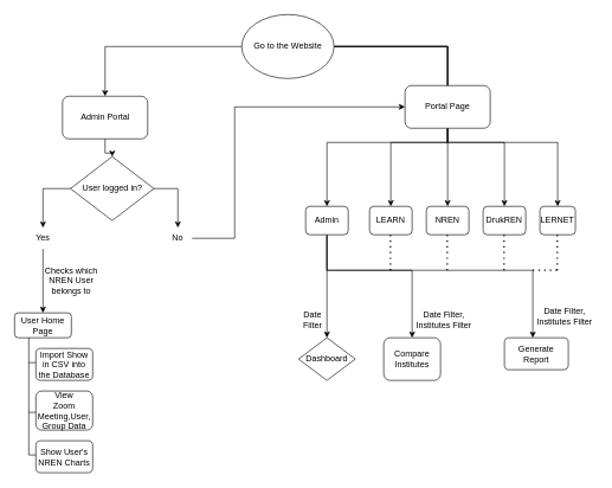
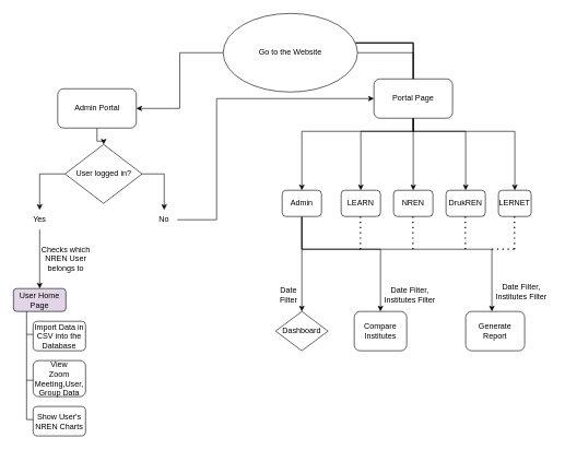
  <mxCell id="0" />
  <mxCell id="1" parent="0" />
  <mxCell id="2" value="" style="edgeStyle=orthogonalEdgeStyle;rounded=0;orthogonalLoop=1;jettySize=auto;html=1;" edge="1" parent="1" source="16" target="10"><mxGeometry relative="1" as="geometry" /></mxCell>
  <mxCell id="3" value="" style="edgeStyle=orthogonalEdgeStyle;rounded=0;orthogonalLoop=1;jettySize=auto;html=1;" edge="1" parent="1" source="7" target="20"><mxGeometry relative="1" as="geometry"><Array as="points"><mxPoint x="630" y="65" /><mxPoint x="630" y="200" /><mxPoint x="460" y="200" /></Array></mxGeometry></mxCell>
  <mxCell id="4" style="edgeStyle=orthogonalEdgeStyle;rounded=0;orthogonalLoop=1;jettySize=auto;html=1;entryX=0.5;entryY=0;entryDx=0;entryDy=0;" edge="1" parent="1" source="7" target="21"><mxGeometry relative="1" as="geometry"><Array as="points"><mxPoint x="630" y="65" /><mxPoint x="630" y="200" /><mxPoint x="550" y="200" /></Array></mxGeometry></mxCell>
  <mxCell id="5" style="edgeStyle=orthogonalEdgeStyle;rounded=0;orthogonalLoop=1;jettySize=auto;html=1;entryX=0.5;entryY=0;entryDx=0;entryDy=0;" edge="1" parent="1" source="7" target="22"><mxGeometry relative="1" as="geometry" /></mxCell>
  <mxCell id="6" style="edgeStyle=orthogonalEdgeStyle;rounded=0;orthogonalLoop=1;jettySize=auto;html=1;" edge="1" parent="1" source="7" target="24"><mxGeometry relative="1" as="geometry"><Array as="points"><mxPoint x="630" y="65" /><mxPoint x="630" y="200" /><mxPoint x="710" y="200" /></Array></mxGeometry></mxCell>
- <mxCell id="7" value="Go to the Website" style="ellipse;whiteSpace=wrap;html=1;" parent="1" vertex="1"><mxGeometry x="340" width="130" height="90" as="geometry" y="20" /></mxCell>
+ <mxCell id="7" value="Go to the Website" style="ellipse;whiteSpace=wrap;html=1;" parent="1" vertex="1"><mxGeometry x="340" y="20" width="205" height="120" as="geometry" /></mxCell>
  <mxCell id="8" value="" style="edgeStyle=orthogonalEdgeStyle;rounded=0;orthogonalLoop=1;jettySize=auto;html=1;" edge="1" parent="1" source="10" target="12"><mxGeometry relative="1" as="geometry" /></mxCell>
  <mxCell id="9" value="" style="edgeStyle=orthogonalEdgeStyle;rounded=0;orthogonalLoop=1;jettySize=auto;html=1;" edge="1" parent="1" source="10" target="14"><mxGeometry relative="1" as="geometry" /></mxCell>
  <mxCell id="10" value="User logged in?" style="rhombus;whiteSpace=wrap;html=1;" parent="1" vertex="1"><mxGeometry x="98.75" y="220" width="117.5" height="90" as="geometry" /></mxCell>
  <mxCell id="11" value="" style="edgeStyle=orthogonalEdgeStyle;rounded=0;orthogonalLoop=1;jettySize=auto;html=1;" edge="1" parent="1" source="12" target="25"><mxGeometry relative="1" as="geometry" /></mxCell>
  <mxCell id="12" value="Yes" style="text;html=1;strokeColor=none;fillColor=none;align=center;verticalAlign=middle;whiteSpace=wrap;rounded=0;" parent="1" vertex="1"><mxGeometry x="30" y="320" width="60" height="30" as="geometry" /></mxCell>
  <mxCell id="13" value="" style="edgeStyle=orthogonalEdgeStyle;rounded=0;orthogonalLoop=1;jettySize=auto;html=1;entryX=0;entryY=0.5;entryDx=0;entryDy=0;" edge="1" parent="1" target="41"><mxGeometry relative="1" as="geometry"><mxPoint x="270" y="335" as="sourcePoint" /><mxPoint x="250" y="430" as="targetPoint" /><Array as="points"><mxPoint x="330" y="335" /><mxPoint x="330" y="150" /></Array></mxGeometry></mxCell>
  <mxCell id="14" value="No" style="text;html=1;strokeColor=none;fillColor=none;align=center;verticalAlign=middle;whiteSpace=wrap;rounded=0;" parent="1" vertex="1"><mxGeometry x="220" y="320" width="60" height="30" as="geometry" /></mxCell>
  <mxCell id="15" value="" style="edgeStyle=orthogonalEdgeStyle;rounded=0;orthogonalLoop=1;jettySize=auto;html=1;" edge="1" parent="1" source="7" target="16"><mxGeometry relative="1" as="geometry"><mxPoint x="340" y="65" as="sourcePoint" /><mxPoint x="159" y="150" as="targetPoint" /></mxGeometry></mxCell>
  <mxCell id="16" value="&lt;div&gt;Admin Portal&lt;/div&gt;" style="rounded=1;whiteSpace=wrap;html=1;" vertex="1" parent="1"><mxGeometry x="87.5" y="135" width="120" height="60" as="geometry" /></mxCell>
  <mxCell id="17" value="" style="edgeStyle=orthogonalEdgeStyle;rounded=0;orthogonalLoop=1;jettySize=auto;html=1;" edge="1" parent="1" source="20" target="35"><mxGeometry relative="1" as="geometry" /></mxCell>
  <mxCell id="18" style="edgeStyle=orthogonalEdgeStyle;rounded=0;orthogonalLoop=1;jettySize=auto;html=1;" edge="1" parent="1" source="20" target="36"><mxGeometry relative="1" as="geometry"><Array as="points"><mxPoint x="460" y="380" /><mxPoint x="580" y="380" /></Array></mxGeometry></mxCell>
  <mxCell id="19" style="edgeStyle=orthogonalEdgeStyle;rounded=0;orthogonalLoop=1;jettySize=auto;html=1;" edge="1" parent="1" source="20" target="37"><mxGeometry relative="1" as="geometry"><Array as="points"><mxPoint x="460" y="380" /><mxPoint x="750" y="380" /></Array></mxGeometry></mxCell>
  <mxCell id="20" value="Admin" style="rounded=1;whiteSpace=wrap;html=1;" vertex="1" parent="1"><mxGeometry x="430" y="290" width="60" height="40" as="geometry" /></mxCell>
  <mxCell id="21" value="LEARN" style="rounded=1;whiteSpace=wrap;html=1;" vertex="1" parent="1"><mxGeometry x="520" y="290" width="60" height="40" as="geometry" /></mxCell>
  <mxCell id="22" value="NREN" style="rounded=1;whiteSpace=wrap;html=1;" vertex="1" parent="1"><mxGeometry x="600" y="290" width="60" height="40" as="geometry" /></mxCell>
  <mxCell id="23" value="LERNET" style="rounded=1;whiteSpace=wrap;html=1;" vertex="1" parent="1"><mxGeometry x="760" y="290" width="50" height="40" as="geometry" /></mxCell>
  <mxCell id="24" value="DrukREN" style="rounded=1;whiteSpace=wrap;html=1;" vertex="1" parent="1"><mxGeometry x="680" y="290" width="60" height="40" as="geometry" /></mxCell>
- <mxCell id="25" value="User Home Page" style="rounded=1;whiteSpace=wrap;html=1;" vertex="1" parent="1"><mxGeometry x="20" y="440" width="80" height="35" as="geometry" /></mxCell>
+ <mxCell id="25" value="User Home Page" style="rounded=1;whiteSpace=wrap;html=1;fillColor=#e1d5e7;" vertex="1" parent="1"><mxGeometry x="20" y="440" width="80" height="35" as="geometry" /></mxCell>
  <mxCell id="26" value="Checks which NREN User belongs to " style="text;html=1;strokeColor=none;fillColor=none;align=center;verticalAlign=middle;whiteSpace=wrap;rounded=0;" vertex="1" parent="1"><mxGeometry x="60" y="360" width="80" height="70" as="geometry" /></mxCell>
- <mxCell id="27" value="Import Show in CSV into the Database" style="rounded=1;whiteSpace=wrap;html=1;" vertex="1" parent="1"><mxGeometry x="50" y="490" width="80" height="45" as="geometry" /></mxCell>
+ <mxCell id="27" value="Import Data in CSV into the Database" style="rounded=1;whiteSpace=wrap;html=1;" vertex="1" parent="1"><mxGeometry x="50" y="490" width="80" height="45" as="geometry" /></mxCell>
  <mxCell id="28" value="&lt;div&gt;View&lt;/div&gt;&lt;div&gt;Zoom Meeting,User, Group Data&lt;br&gt;&lt;/div&gt;" style="rounded=1;whiteSpace=wrap;html=1;" vertex="1" parent="1"><mxGeometry x="50" y="550" width="80" height="55" as="geometry" /></mxCell>
  <mxCell id="29" value="Show User's NREN Charts" style="rounded=1;whiteSpace=wrap;html=1;" vertex="1" parent="1"><mxGeometry x="50" y="620" width="80" height="45" as="geometry" /></mxCell>
  <mxCell id="30" value="" style="endArrow=none;html=1;rounded=0;" edge="1" parent="1"><mxGeometry width="50" height="50" relative="1" as="geometry"><mxPoint x="40" y="640" as="sourcePoint" /><mxPoint x="40" y="475" as="targetPoint" /></mxGeometry></mxCell>
  <mxCell id="31" value="" style="endArrow=none;html=1;rounded=0;" edge="1" parent="1"><mxGeometry width="50" height="50" relative="1" as="geometry"><mxPoint x="40" y="510" as="sourcePoint" /><mxPoint x="50" y="510" as="targetPoint" /></mxGeometry></mxCell>
  <mxCell id="32" value="" style="endArrow=none;html=1;rounded=0;" edge="1" parent="1"><mxGeometry width="50" height="50" relative="1" as="geometry"><mxPoint x="40" y="580" as="sourcePoint" /><mxPoint x="50" y="580" as="targetPoint" /></mxGeometry></mxCell>
  <mxCell id="33" value="" style="endArrow=none;html=1;rounded=0;" edge="1" parent="1"><mxGeometry width="50" height="50" relative="1" as="geometry"><mxPoint x="40" y="640" as="sourcePoint" /><mxPoint x="50" y="640" as="targetPoint" /></mxGeometry></mxCell>
  <mxCell id="34" value="&lt;div&gt;Date Filter&lt;/div&gt;" style="text;html=1;strokeColor=none;fillColor=none;align=center;verticalAlign=middle;whiteSpace=wrap;rounded=0;" vertex="1" parent="1"><mxGeometry x="420" y="435" width="40" height="30" as="geometry" /></mxCell>
  <mxCell id="35" value="Dashboard" style="rhombus;whiteSpace=wrap;html=1;" vertex="1" parent="1"><mxGeometry x="420" y="475" width="80" height="60" as="geometry" /></mxCell>
  <mxCell id="36" value="Compare Institutes" style="rounded=1;whiteSpace=wrap;html=1;" vertex="1" parent="1"><mxGeometry x="540" y="475" width="80" height="60" as="geometry" /></mxCell>
- <mxCell id="37" value="Generate Report" style="rounded=1;whiteSpace=wrap;html=1;" vertex="1" parent="1"><mxGeometry x="710" y="475" width="90" height="45" as="geometry" /></mxCell>
+ <mxCell id="37" value="Generate Report" style="rounded=1;whiteSpace=wrap;html=1;" vertex="1" parent="1"><mxGeometry x="710" y="475" width="90" height="60" as="geometry" /></mxCell>
  <mxCell id="38" value="&lt;div&gt;Date Filter,&lt;/div&gt;&lt;div&gt;Institutes Filter&lt;br&gt;&lt;/div&gt;" style="text;html=1;strokeColor=none;fillColor=none;align=center;verticalAlign=middle;whiteSpace=wrap;rounded=0;" vertex="1" parent="1"><mxGeometry x="580" y="435" width="90" height="30" as="geometry" /></mxCell>
  <mxCell id="39" value="&lt;div&gt;Date Filter,&lt;/div&gt;&lt;div&gt;Institutes Filter&lt;br&gt;&lt;/div&gt;" style="text;html=1;strokeColor=none;fillColor=none;align=center;verticalAlign=middle;whiteSpace=wrap;rounded=0;" vertex="1" parent="1"><mxGeometry x="750" y="430" width="90" height="30" as="geometry" /></mxCell>
  <mxCell id="40" style="edgeStyle=orthogonalEdgeStyle;rounded=0;orthogonalLoop=1;jettySize=auto;html=1;" edge="1" parent="1" source="41" target="23"><mxGeometry relative="1" as="geometry"><Array as="points"><mxPoint x="630" y="200" /><mxPoint x="785" y="200" /></Array></mxGeometry></mxCell>
  <mxCell id="41" value="&lt;div&gt;Portal Page&lt;/div&gt;" style="rounded=1;whiteSpace=wrap;html=1;" vertex="1" parent="1"><mxGeometry x="570" y="120" width="120" height="60" as="geometry" /></mxCell>
  <mxCell id="42" value="" style="endArrow=none;dashed=1;html=1;dashPattern=1 3;strokeWidth=2;rounded=0;" edge="1" parent="1"><mxGeometry width="50" height="50" relative="1" as="geometry"><mxPoint x="549.5" y="380" as="sourcePoint" /><mxPoint x="549.5" y="330" as="targetPoint" /></mxGeometry></mxCell>
  <mxCell id="43" value="" style="endArrow=none;dashed=1;html=1;dashPattern=1 3;strokeWidth=2;rounded=0;" edge="1" parent="1"><mxGeometry width="50" height="50" relative="1" as="geometry"><mxPoint x="629.5" y="380" as="sourcePoint" /><mxPoint x="629.5" y="330" as="targetPoint" /></mxGeometry></mxCell>
  <mxCell id="44" value="" style="endArrow=none;dashed=1;html=1;dashPattern=1 3;strokeWidth=2;rounded=0;" edge="1" parent="1"><mxGeometry width="50" height="50" relative="1" as="geometry"><mxPoint x="709.5" y="380" as="sourcePoint" /><mxPoint x="709.5" y="330" as="targetPoint" /></mxGeometry></mxCell>
  <mxCell id="45" value="" style="endArrow=none;dashed=1;html=1;dashPattern=1 3;strokeWidth=2;rounded=0;" edge="1" parent="1"><mxGeometry width="50" height="50" relative="1" as="geometry"><mxPoint x="784.5" y="380" as="sourcePoint" /><mxPoint x="784.5" y="330" as="targetPoint" /></mxGeometry></mxCell>
  <mxCell id="46" value="" style="endArrow=none;dashed=1;html=1;dashPattern=1 3;strokeWidth=2;rounded=0;" edge="1" parent="1"><mxGeometry width="50" height="50" relative="1" as="geometry"><mxPoint x="750" y="380" as="sourcePoint" /><mxPoint x="790" y="380" as="targetPoint" /></mxGeometry></mxCell>
